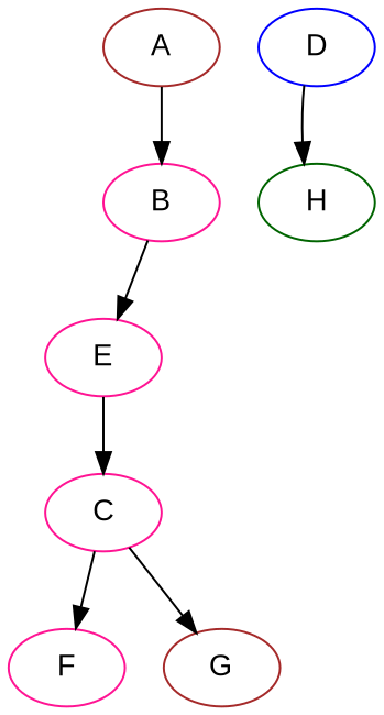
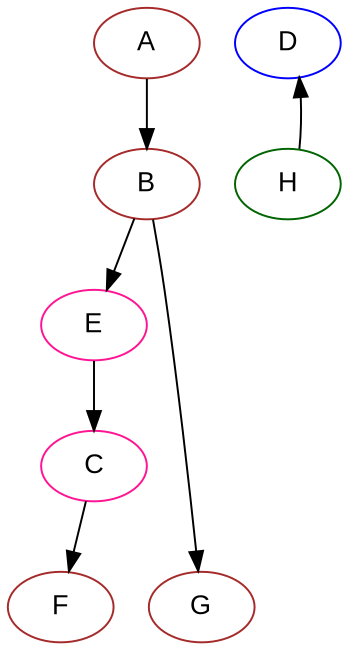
  digraph {
    node [color=deeppink fontname=Arial]
-   B
+   B [color=brown]
    A [color=brown]
    E
    C
-   F
+   F [color=brown]
    G [color=brown]
    D [color=blue]
    H [color=darkgreen]
    B -> E
    A -> B
    E -> C
    C -> F
-   C -> G
-   D -> H
+   B -> G
+   H -> D
  }
